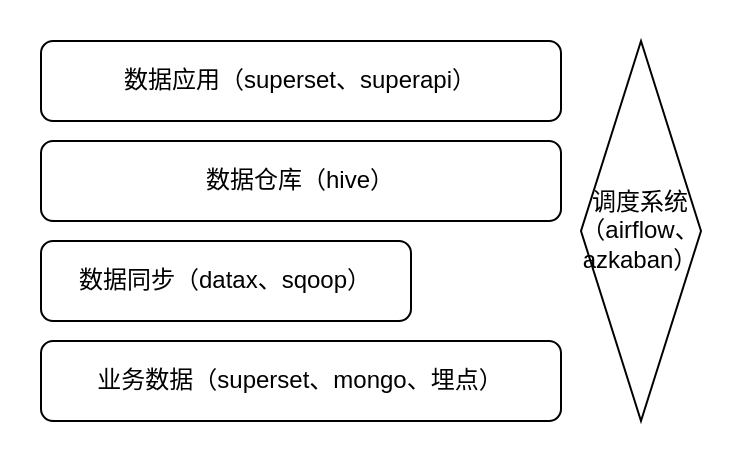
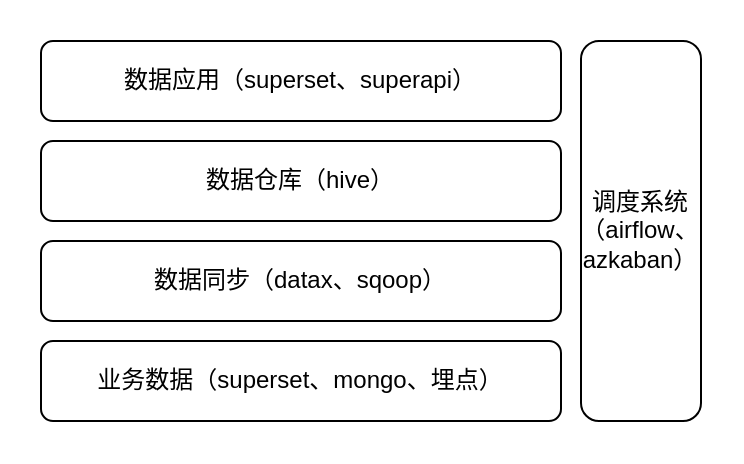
  <mxCell id="0" />
  <mxCell id="1" parent="0" />
  <mxCell id="2" value="业务数据（superset、mongo、埋点）" style="rounded=1;whiteSpace=wrap;html=1;" vertex="1" parent="1"><mxGeometry x="20" y="170" width="260" height="40" as="geometry" /></mxCell>
- <mxCell id="3" value="数据同步（datax、sqoop）" style="rounded=1;whiteSpace=wrap;html=1;" vertex="1" parent="1"><mxGeometry x="20" y="120" width="185" height="40" as="geometry" /></mxCell>
+ <mxCell id="3" value="数据同步（datax、sqoop）" style="rounded=1;whiteSpace=wrap;html=1;" vertex="1" parent="1"><mxGeometry x="20" y="120" width="260" height="40" as="geometry" /></mxCell>
  <mxCell id="4" value="数据仓库（hive）" style="rounded=1;whiteSpace=wrap;html=1;" vertex="1" parent="1"><mxGeometry x="20" y="70" width="260" height="40" as="geometry" /></mxCell>
  <mxCell id="5" value="数据应用（superset、superapi）" style="rounded=1;whiteSpace=wrap;html=1;" vertex="1" parent="1"><mxGeometry x="20" y="20" width="260" height="40" as="geometry" /></mxCell>
- <mxCell id="6" value="&lt;div&gt;调度系统（airflow、azkaban）&lt;/div&gt;" style="rhombus;whiteSpace=wrap;html=1;" vertex="1" parent="1"><mxGeometry x="290" y="20" width="60" height="190" as="geometry" /></mxCell>
+ <mxCell id="6" value="&lt;div&gt;调度系统（airflow、azkaban）&lt;/div&gt;" style="rounded=1;whiteSpace=wrap;html=1;" vertex="1" parent="1"><mxGeometry x="290" y="20" width="60" height="190" as="geometry" /></mxCell>
